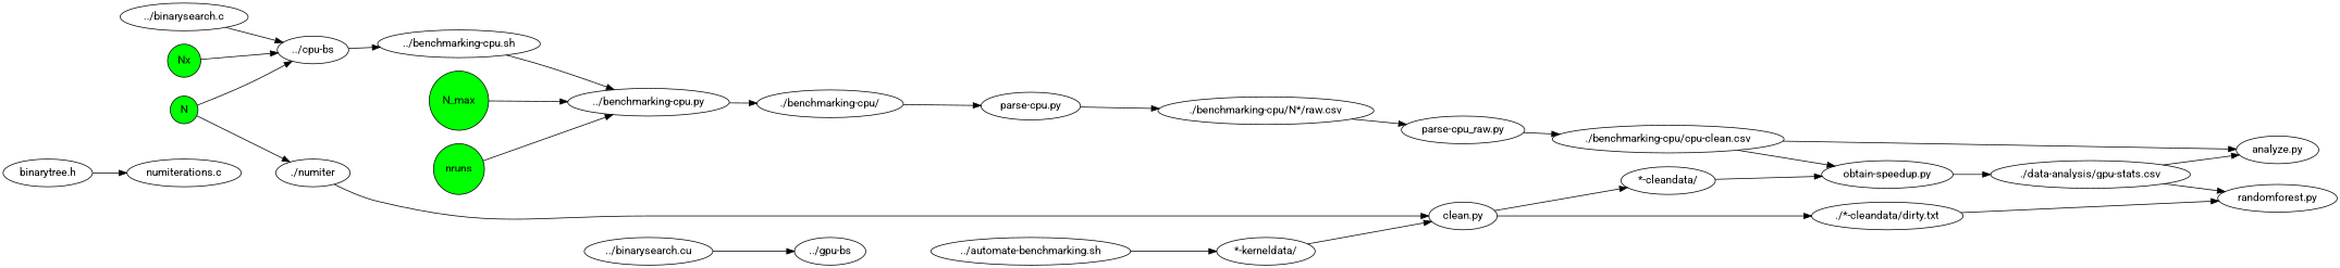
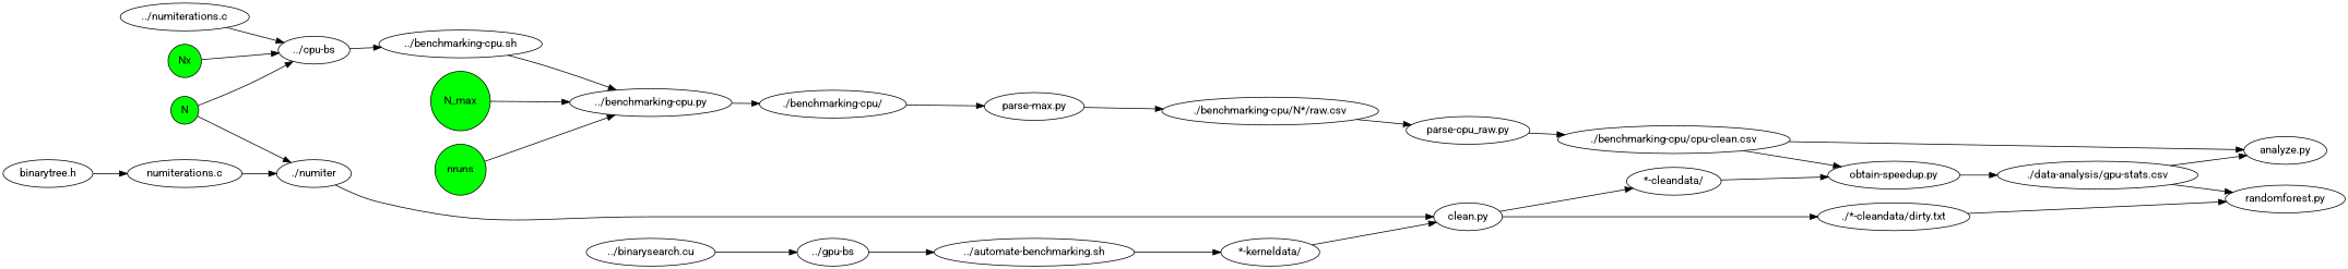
  digraph {
    fontname=Roboto
    rankdir=LR
    node [fontname=Roboto]
    edge [fontname=Roboto]
    "*-kerneldata/"
    "clean.py"
    "*-cleandata/"
    "./*-cleandata/dirty.txt"
    "obtain-speedup.py"
    "randomforest.py"
    "../binarysearch.cu"
    "../gpu-bs"
    "../automate-benchmarking.sh"
-   "../binarysearch.c"
+   "../binarysearch.c" [label="../numiterations.c"]
    "../cpu-bs"
    "../benchmarking-cpu.sh"
    "../benchmarking-cpu.py"
    "./benchmarking-cpu/"
-   "parse-cpu.py"
+   "parse-cpu.py" [label="parse-max.py"]
    "./benchmarking-cpu/N*/raw.csv"
    "parse-cpu_raw.py"
    n18 [label="./benchmarking-cpu/cpu-clean.csv"]
    "analyze.py"
    "./data-analysis/gpu-stats.csv"
    "binarytree.h"
    "numiterations.c"
    "./numiter"
    N [fillcolor=green shape=circle style=filled]
    Nx [fillcolor=green shape=circle style=filled]
    N_max [fillcolor=green shape=circle style=filled]
    nruns [fillcolor=green shape=circle style=filled]
    "*-kerneldata/" -> "clean.py"
    "clean.py" -> "*-cleandata/"
    "clean.py" -> "./*-cleandata/dirty.txt"
    "*-cleandata/" -> "obtain-speedup.py"
    "./*-cleandata/dirty.txt" -> "randomforest.py"
    "obtain-speedup.py" -> "./data-analysis/gpu-stats.csv"
    "../binarysearch.cu" -> "../gpu-bs"
+   "../gpu-bs" -> "../automate-benchmarking.sh"
    "../automate-benchmarking.sh" -> "*-kerneldata/"
    "../binarysearch.c" -> "../cpu-bs"
    "../cpu-bs" -> "../benchmarking-cpu.sh"
    "../benchmarking-cpu.sh" -> "../benchmarking-cpu.py"
    "../benchmarking-cpu.py" -> "./benchmarking-cpu/"
    "./benchmarking-cpu/" -> "parse-cpu.py"
    "parse-cpu.py" -> "./benchmarking-cpu/N*/raw.csv"
    "./benchmarking-cpu/N*/raw.csv" -> "parse-cpu_raw.py"
    "parse-cpu_raw.py" -> n18
    n18 -> "obtain-speedup.py"
    n18 -> "analyze.py"
    "./data-analysis/gpu-stats.csv" -> "randomforest.py"
    "./data-analysis/gpu-stats.csv" -> "analyze.py"
    "binarytree.h" -> "numiterations.c"
+   "numiterations.c" -> "./numiter"
    "./numiter" -> "clean.py"
    N -> "../cpu-bs"
    N -> "./numiter"
    Nx -> "../cpu-bs"
    N_max -> "../benchmarking-cpu.py"
    nruns -> "../benchmarking-cpu.py"
  }
